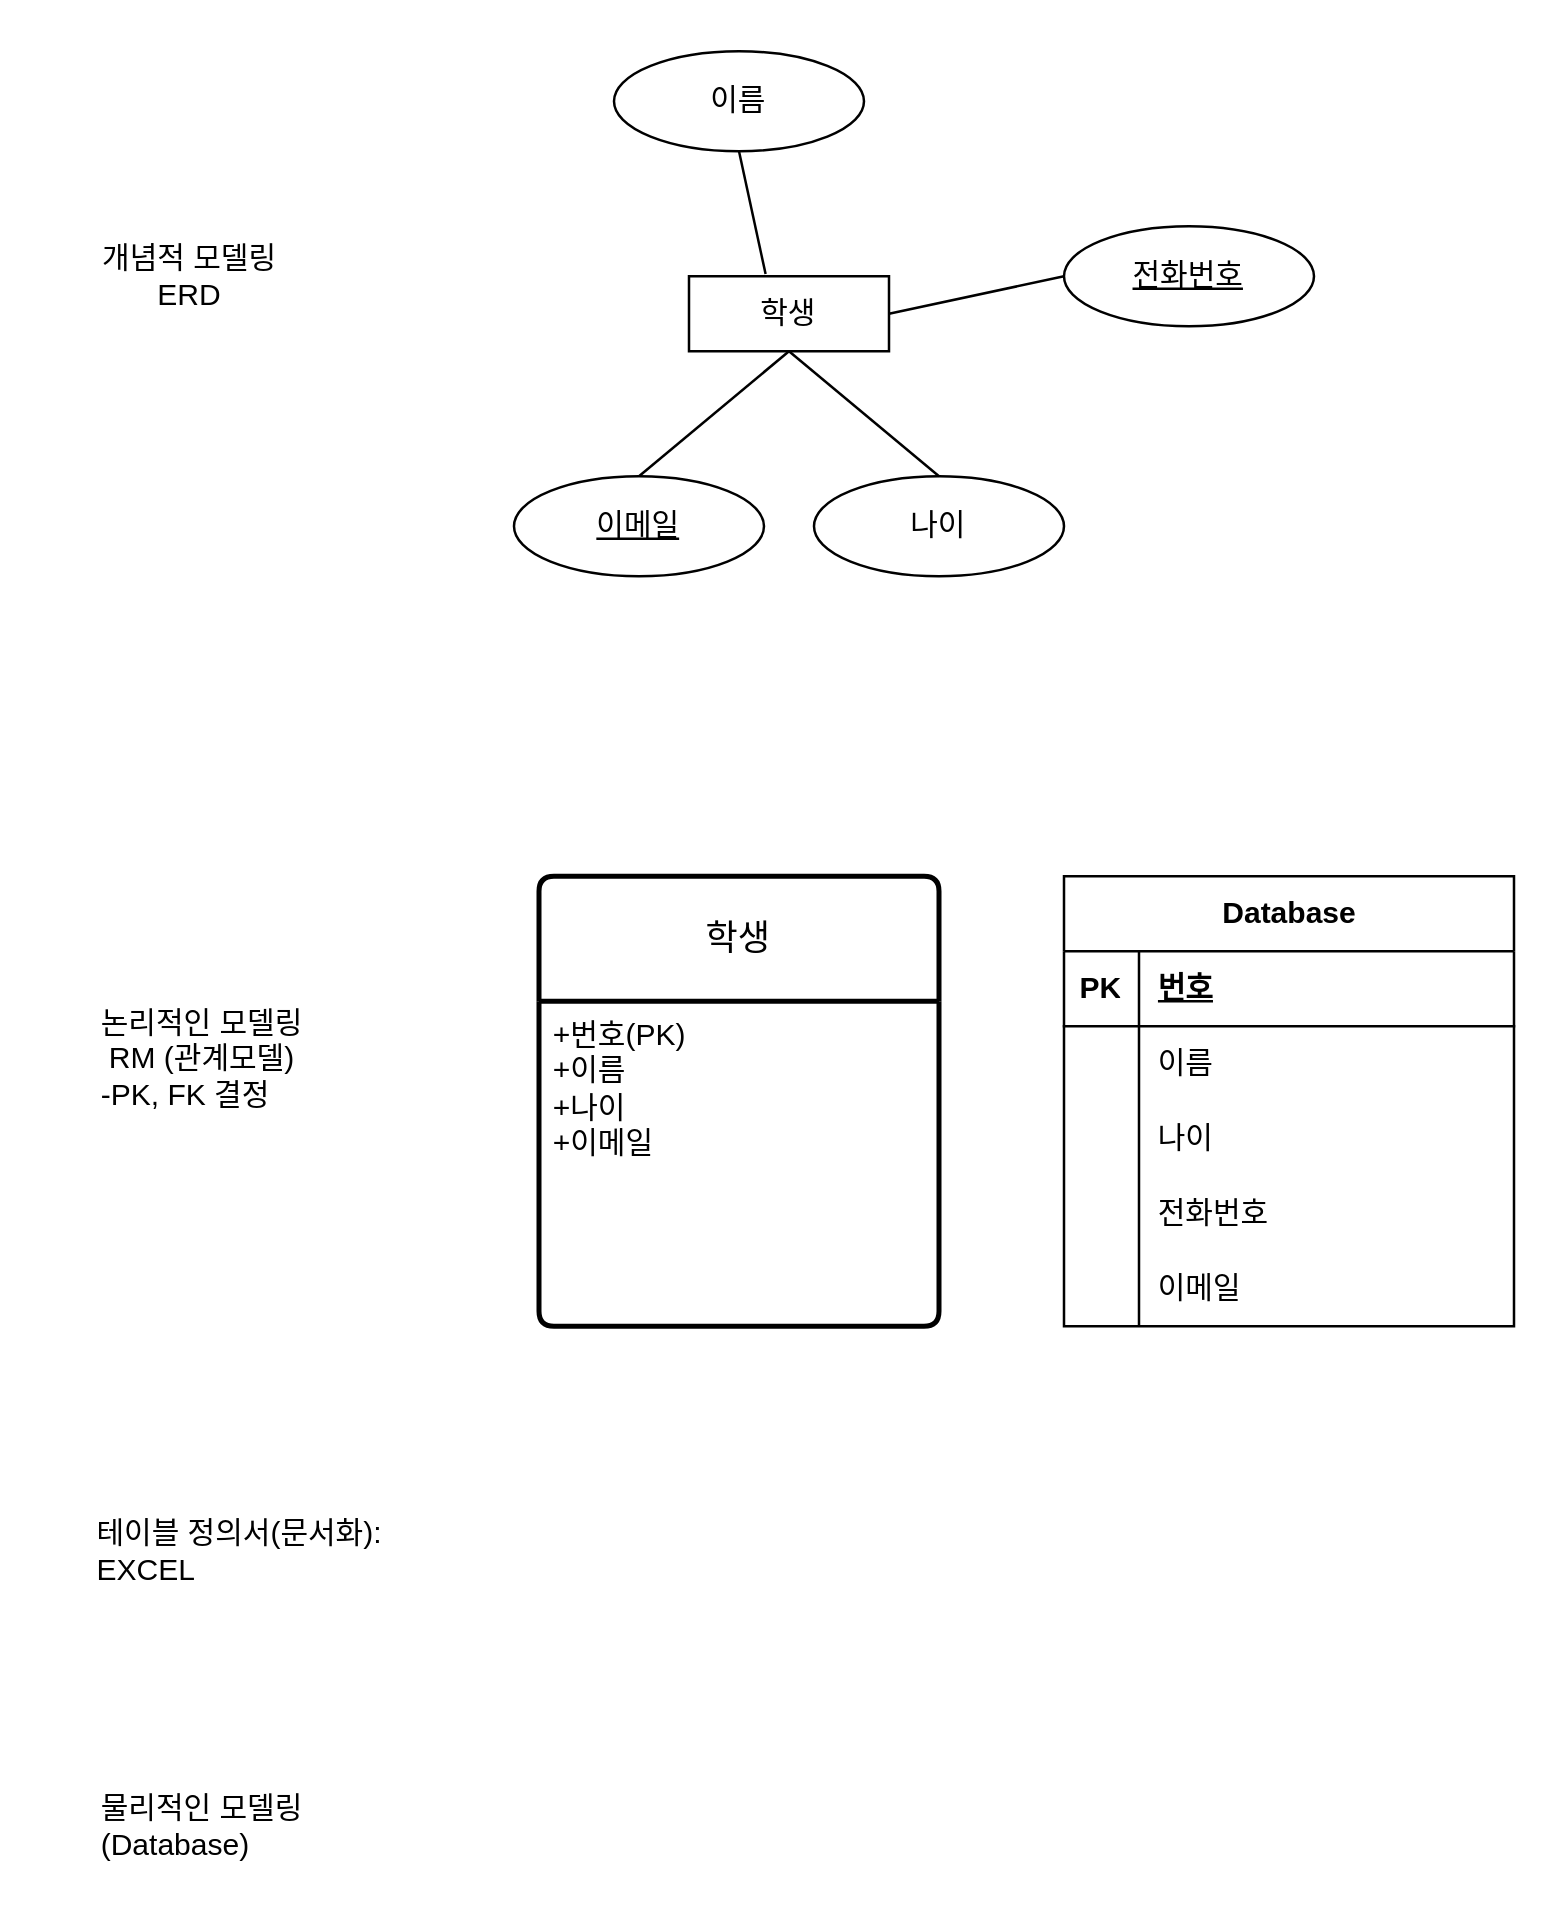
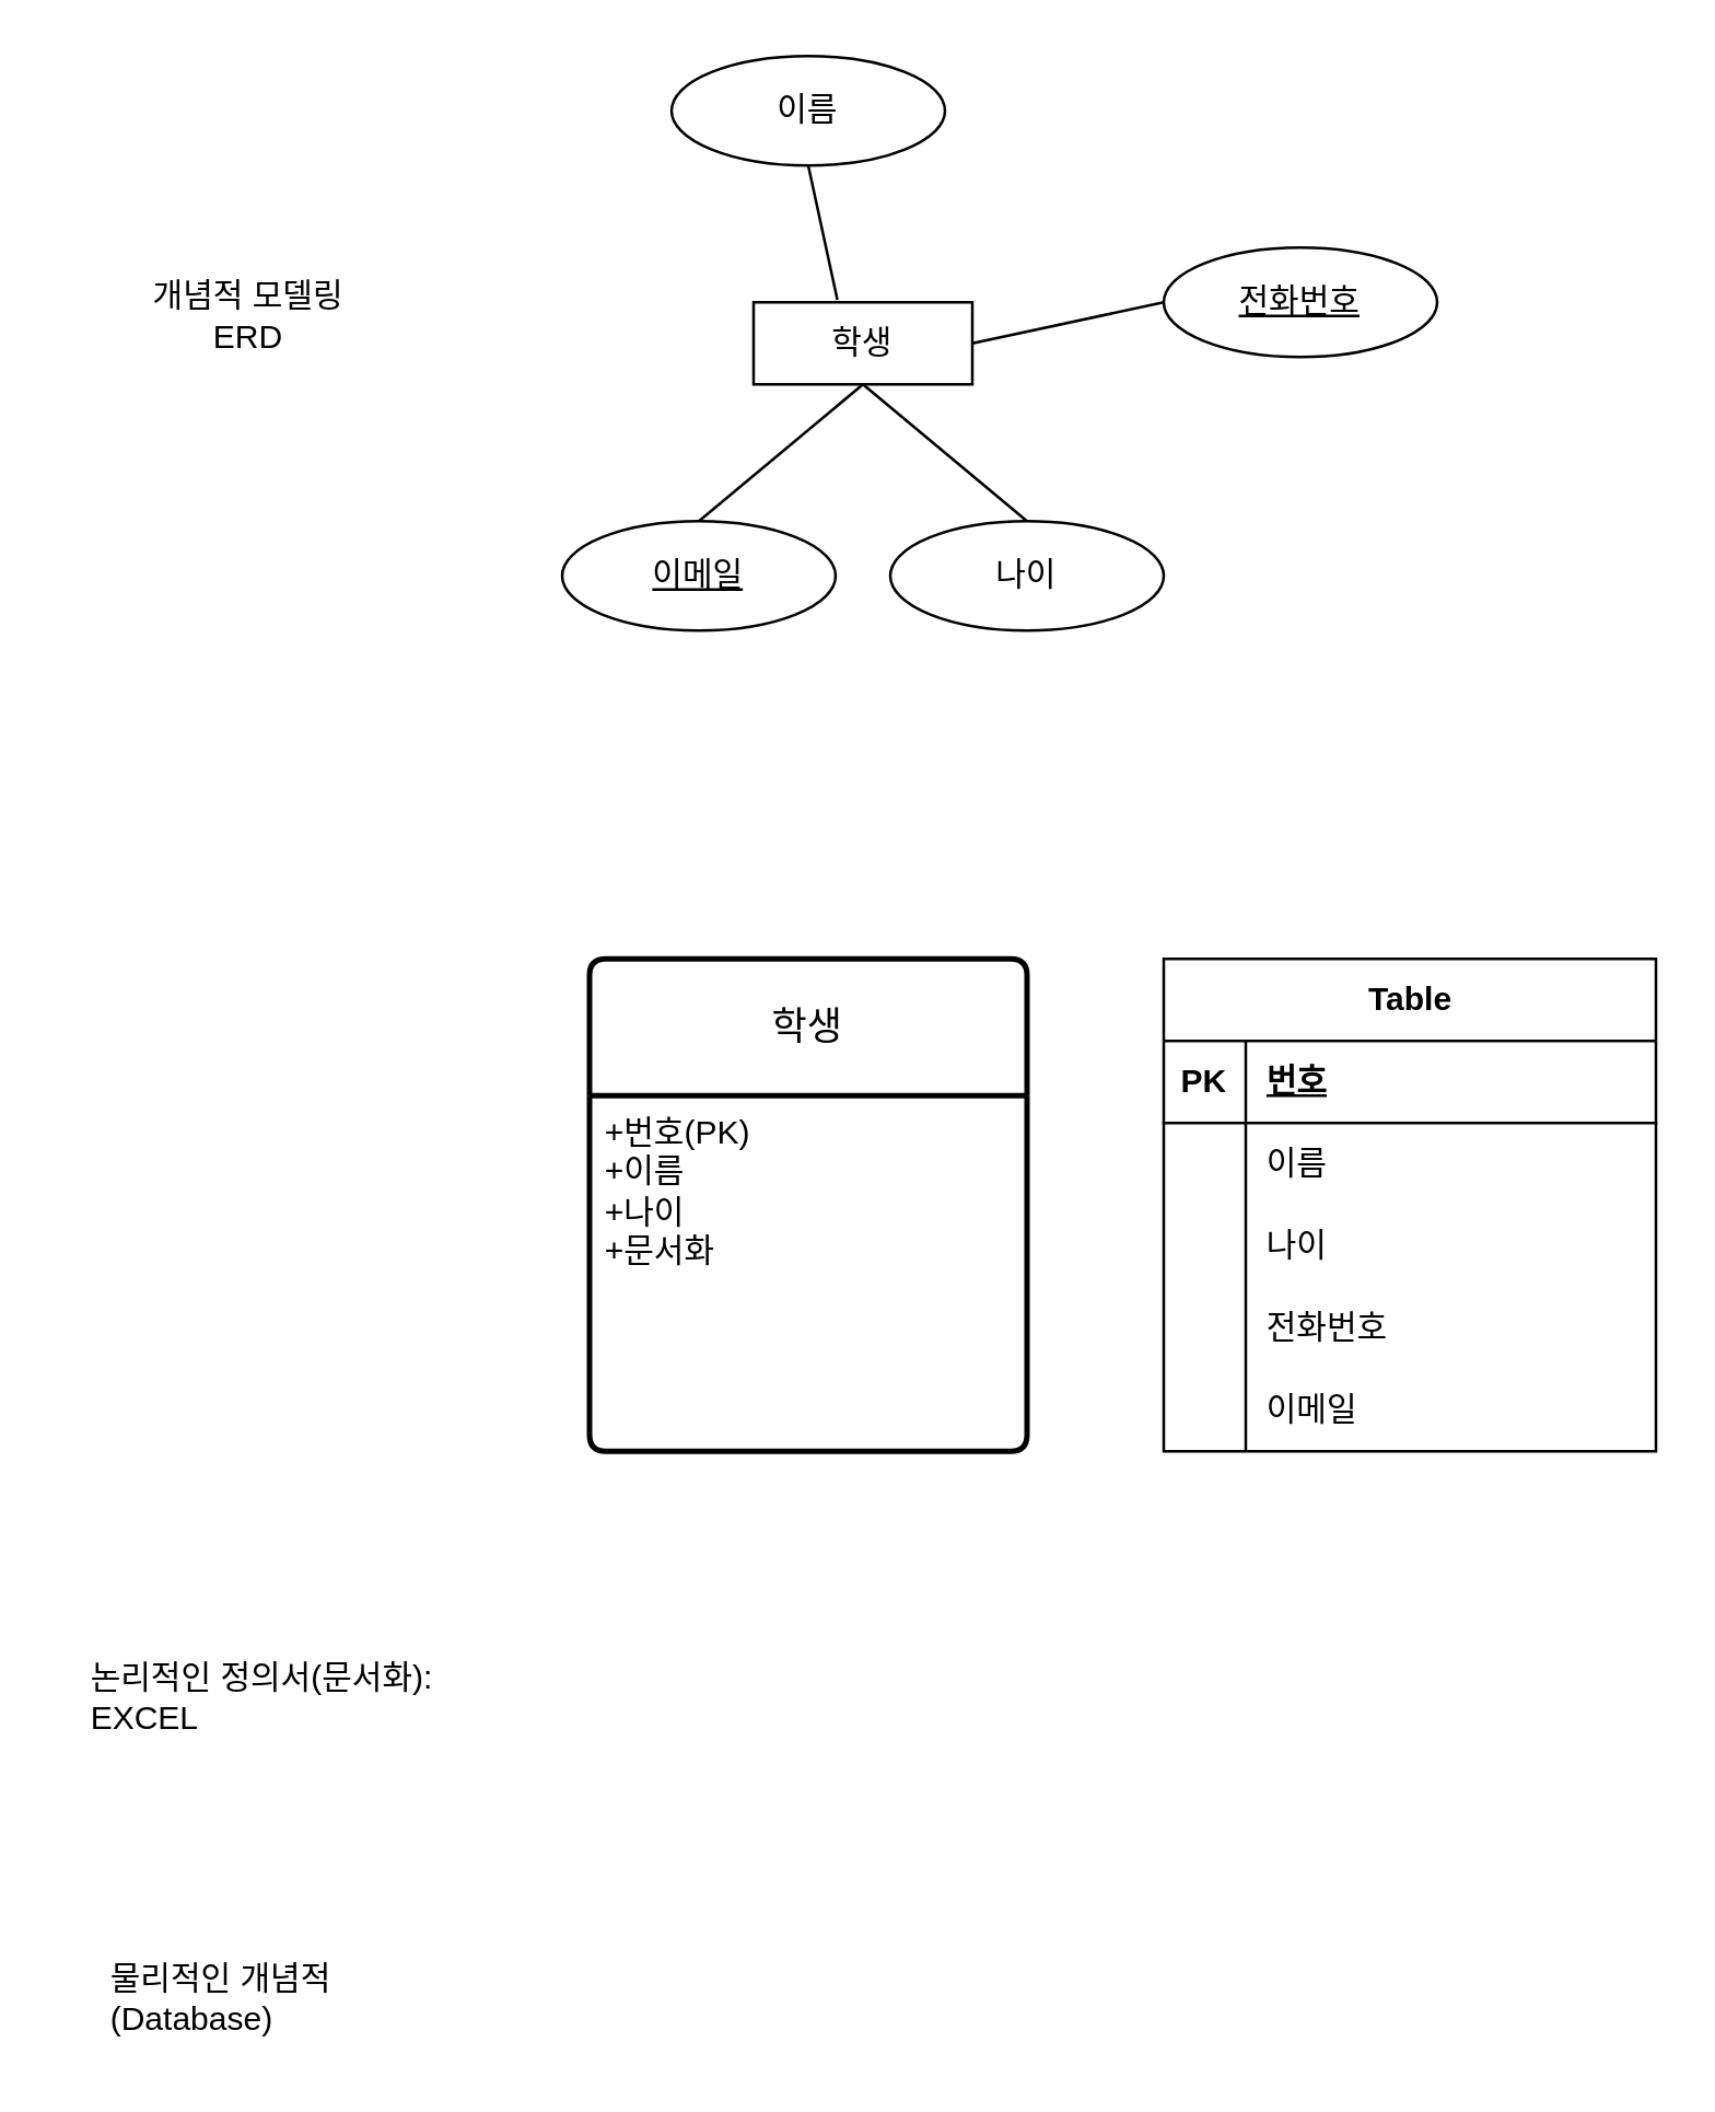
  <mxCell id="0" />
  <mxCell id="1" parent="0" />
  <mxCell id="2" value="학생" style="whiteSpace=wrap;html=1;align=center;" vertex="1" parent="1"><mxGeometry x="275" y="110" width="80" height="30" as="geometry" /></mxCell>
  <mxCell id="3" value="이름" style="ellipse;whiteSpace=wrap;html=1;align=center;" vertex="1" parent="1"><mxGeometry x="245" y="20" width="100" height="40" as="geometry" /></mxCell>
  <mxCell id="4" value="" style="endArrow=none;html=1;rounded=0;entryX=0.383;entryY=-0.029;entryDx=0;entryDy=0;exitX=0.5;exitY=1;exitDx=0;exitDy=0;entryPerimeter=0;" edge="1" parent="1" source="3" target="2"><mxGeometry relative="1" as="geometry"><mxPoint x="265" y="0" as="sourcePoint" /><mxPoint x="335" y="70" as="targetPoint" /></mxGeometry></mxCell>
  <mxCell id="5" value="&lt;u&gt;전화번호&lt;/u&gt;" style="ellipse;whiteSpace=wrap;html=1;align=center;" vertex="1" parent="1"><mxGeometry x="425" y="90" width="100" height="40" as="geometry" /></mxCell>
  <mxCell id="6" value="" style="endArrow=none;html=1;rounded=0;exitX=1;exitY=0.5;exitDx=0;exitDy=0;entryX=0;entryY=0.5;entryDx=0;entryDy=0;" edge="1" parent="1" source="2" target="5"><mxGeometry relative="1" as="geometry"><mxPoint x="335" y="114.5" as="sourcePoint" /><mxPoint x="495" y="114.5" as="targetPoint" /></mxGeometry></mxCell>
  <mxCell id="7" value="나이" style="ellipse;whiteSpace=wrap;html=1;align=center;" vertex="1" parent="1"><mxGeometry x="325" y="190" width="100" height="40" as="geometry" /></mxCell>
  <mxCell id="8" value="" style="endArrow=none;html=1;rounded=0;entryX=0.5;entryY=1;entryDx=0;entryDy=0;entryPerimeter=0;exitX=0.5;exitY=0;exitDx=0;exitDy=0;" edge="1" parent="1" source="10" target="2"><mxGeometry relative="1" as="geometry"><mxPoint x="265" y="230" as="sourcePoint" /><mxPoint x="325" y="160" as="targetPoint" /></mxGeometry></mxCell>
  <mxCell id="9" value="" style="endArrow=none;html=1;rounded=0;entryX=0.5;entryY=0;entryDx=0;entryDy=0;exitX=0.5;exitY=1;exitDx=0;exitDy=0;" edge="1" parent="1" source="2" target="7"><mxGeometry relative="1" as="geometry"><mxPoint x="325" y="150" as="sourcePoint" /><mxPoint x="455" y="160" as="targetPoint" /></mxGeometry></mxCell>
  <mxCell id="10" value="이메일" style="ellipse;whiteSpace=wrap;html=1;align=center;fontStyle=4" vertex="1" parent="1"><mxGeometry x="205" y="190" width="100" height="40" as="geometry" /></mxCell>
  <mxCell id="11" value="학생" style="swimlane;childLayout=stackLayout;horizontal=1;startSize=50;horizontalStack=0;rounded=1;fontSize=14;fontStyle=0;strokeWidth=2;resizeParent=0;resizeLast=1;shadow=0;dashed=0;align=center;arcSize=4;whiteSpace=wrap;html=1;" vertex="1" parent="1"><mxGeometry x="215" y="350" width="160" height="180" as="geometry" /></mxCell>
- <mxCell id="12" value="+번호(PK)&lt;br&gt;+이름&lt;br&gt;+나이&lt;br&gt;+이메일" style="align=left;strokeColor=none;fillColor=none;spacingLeft=4;fontSize=12;verticalAlign=top;resizable=0;rotatable=0;part=1;html=1;" vertex="1" parent="11"><mxGeometry y="50" width="160" height="130" as="geometry" /></mxCell>
- <mxCell id="13" value="Database" style="shape=table;startSize=30;container=1;collapsible=1;childLayout=tableLayout;fixedRows=1;rowLines=0;fontStyle=1;align=center;resizeLast=1;html=1;" vertex="1" parent="1"><mxGeometry x="425" y="350" width="180" height="180" as="geometry" /></mxCell>
+ <mxCell id="12" value="+번호(PK)&lt;br&gt;+이름&lt;br&gt;+나이&lt;br&gt;+문서화" style="align=left;strokeColor=none;fillColor=none;spacingLeft=4;fontSize=12;verticalAlign=top;resizable=0;rotatable=0;part=1;html=1;" vertex="1" parent="11"><mxGeometry y="50" width="160" height="130" as="geometry" /></mxCell>
+ <mxCell id="13" value="Table" style="shape=table;startSize=30;container=1;collapsible=1;childLayout=tableLayout;fixedRows=1;rowLines=0;fontStyle=1;align=center;resizeLast=1;html=1;" vertex="1" parent="1"><mxGeometry x="425" y="350" width="180" height="180" as="geometry" /></mxCell>
  <mxCell id="14" value="" style="shape=tableRow;horizontal=0;startSize=0;swimlaneHead=0;swimlaneBody=0;fillColor=none;collapsible=0;dropTarget=0;points=[[0,0.5],[1,0.5]];portConstraint=eastwest;top=0;left=0;right=0;bottom=1;" vertex="1" parent="13"><mxGeometry y="30" width="180" height="30" as="geometry" /></mxCell>
  <mxCell id="15" value="PK" style="shape=partialRectangle;connectable=0;fillColor=none;top=0;left=0;bottom=0;right=0;fontStyle=1;overflow=hidden;whiteSpace=wrap;html=1;" vertex="1" parent="14"><mxGeometry width="30" height="30" as="geometry"><mxRectangle width="30" height="30" as="alternateBounds" /></mxGeometry></mxCell>
  <mxCell id="16" value="번호&lt;span style=&quot;white-space: pre;&quot;&gt;&#09;&lt;/span&gt;" style="shape=partialRectangle;connectable=0;fillColor=none;top=0;left=0;bottom=0;right=0;align=left;spacingLeft=6;fontStyle=5;overflow=hidden;whiteSpace=wrap;html=1;" vertex="1" parent="14"><mxGeometry x="30" width="150" height="30" as="geometry"><mxRectangle width="150" height="30" as="alternateBounds" /></mxGeometry></mxCell>
  <mxCell id="17" value="" style="shape=tableRow;horizontal=0;startSize=0;swimlaneHead=0;swimlaneBody=0;fillColor=none;collapsible=0;dropTarget=0;points=[[0,0.5],[1,0.5]];portConstraint=eastwest;top=0;left=0;right=0;bottom=0;" vertex="1" parent="13"><mxGeometry y="60" width="180" height="30" as="geometry" /></mxCell>
  <mxCell id="18" value="" style="shape=partialRectangle;connectable=0;fillColor=none;top=0;left=0;bottom=0;right=0;editable=1;overflow=hidden;whiteSpace=wrap;html=1;" vertex="1" parent="17"><mxGeometry width="30" height="30" as="geometry"><mxRectangle width="30" height="30" as="alternateBounds" /></mxGeometry></mxCell>
  <mxCell id="19" value="이름&lt;span style=&quot;white-space: pre;&quot;&gt;&#09;&lt;/span&gt;" style="shape=partialRectangle;connectable=0;fillColor=none;top=0;left=0;bottom=0;right=0;align=left;spacingLeft=6;overflow=hidden;whiteSpace=wrap;html=1;" vertex="1" parent="17"><mxGeometry x="30" width="150" height="30" as="geometry"><mxRectangle width="150" height="30" as="alternateBounds" /></mxGeometry></mxCell>
  <mxCell id="20" value="" style="shape=tableRow;horizontal=0;startSize=0;swimlaneHead=0;swimlaneBody=0;fillColor=none;collapsible=0;dropTarget=0;points=[[0,0.5],[1,0.5]];portConstraint=eastwest;top=0;left=0;right=0;bottom=0;" vertex="1" parent="13"><mxGeometry y="90" width="180" height="30" as="geometry" /></mxCell>
  <mxCell id="21" value="" style="shape=partialRectangle;connectable=0;fillColor=none;top=0;left=0;bottom=0;right=0;editable=1;overflow=hidden;whiteSpace=wrap;html=1;" vertex="1" parent="20"><mxGeometry width="30" height="30" as="geometry"><mxRectangle width="30" height="30" as="alternateBounds" /></mxGeometry></mxCell>
  <mxCell id="22" value="나이" style="shape=partialRectangle;connectable=0;fillColor=none;top=0;left=0;bottom=0;right=0;align=left;spacingLeft=6;overflow=hidden;whiteSpace=wrap;html=1;" vertex="1" parent="20"><mxGeometry x="30" width="150" height="30" as="geometry"><mxRectangle width="150" height="30" as="alternateBounds" /></mxGeometry></mxCell>
  <mxCell id="23" value="" style="shape=tableRow;horizontal=0;startSize=0;swimlaneHead=0;swimlaneBody=0;fillColor=none;collapsible=0;dropTarget=0;points=[[0,0.5],[1,0.5]];portConstraint=eastwest;top=0;left=0;right=0;bottom=0;" vertex="1" parent="13"><mxGeometry y="120" width="180" height="30" as="geometry" /></mxCell>
  <mxCell id="24" value="" style="shape=partialRectangle;connectable=0;fillColor=none;top=0;left=0;bottom=0;right=0;editable=1;overflow=hidden;whiteSpace=wrap;html=1;" vertex="1" parent="23"><mxGeometry width="30" height="30" as="geometry"><mxRectangle width="30" height="30" as="alternateBounds" /></mxGeometry></mxCell>
  <mxCell id="25" value="전화번호" style="shape=partialRectangle;connectable=0;fillColor=none;top=0;left=0;bottom=0;right=0;align=left;spacingLeft=6;overflow=hidden;whiteSpace=wrap;html=1;" vertex="1" parent="23"><mxGeometry x="30" width="150" height="30" as="geometry"><mxRectangle width="150" height="30" as="alternateBounds" /></mxGeometry></mxCell>
  <mxCell id="26" value="" style="shape=tableRow;horizontal=0;startSize=0;swimlaneHead=0;swimlaneBody=0;fillColor=none;collapsible=0;dropTarget=0;points=[[0,0.5],[1,0.5]];portConstraint=eastwest;top=0;left=0;right=0;bottom=0;" vertex="1" parent="13"><mxGeometry y="150" width="180" height="30" as="geometry" /></mxCell>
  <mxCell id="27" value="" style="shape=partialRectangle;connectable=0;fillColor=none;top=0;left=0;bottom=0;right=0;editable=1;overflow=hidden;whiteSpace=wrap;html=1;" vertex="1" parent="26"><mxGeometry width="30" height="30" as="geometry"><mxRectangle width="30" height="30" as="alternateBounds" /></mxGeometry></mxCell>
  <mxCell id="28" value="이메일" style="shape=partialRectangle;connectable=0;fillColor=none;top=0;left=0;bottom=0;right=0;align=left;spacingLeft=6;overflow=hidden;whiteSpace=wrap;html=1;" vertex="1" parent="26"><mxGeometry x="30" width="150" height="30" as="geometry"><mxRectangle width="150" height="30" as="alternateBounds" /></mxGeometry></mxCell>
- <mxCell id="29" value="논리적인 모델링&lt;br&gt;RM (관계모델)&lt;br&gt;&lt;div style=&quot;text-align: left;&quot;&gt;-PK, FK 결정&lt;/div&gt;" style="text;html=1;align=center;verticalAlign=middle;resizable=0;points=[];autosize=1;strokeColor=none;fillColor=none;" vertex="1" parent="1"><mxGeometry y="393" width="110" height="60" as="geometry" x="25" /></mxCell>
- <mxCell id="30" value="개념적 모델링&lt;br&gt;ERD" style="text;html=1;align=center;verticalAlign=middle;resizable=0;points=[];autosize=1;strokeColor=none;fillColor=none;" vertex="1" parent="1"><mxGeometry y="90" width="100" height="40" as="geometry" x="25" /></mxCell>
- <mxCell id="31" value="테이블 정의서(문서화):&lt;br&gt;&lt;div style=&quot;text-align: left;&quot;&gt;&lt;span style=&quot;background-color: initial;&quot;&gt;EXCEL&lt;/span&gt;&lt;/div&gt;" style="text;html=1;align=center;verticalAlign=middle;resizable=0;points=[];autosize=1;strokeColor=none;fillColor=none;" vertex="1" parent="1"><mxGeometry x="20" y="600" width="150" height="40" as="geometry" /></mxCell>
- <mxCell id="32" value="물리적인 모델링&lt;br&gt;&lt;div style=&quot;text-align: left;&quot;&gt;&lt;span style=&quot;background-color: initial;&quot;&gt;(Database)&lt;/span&gt;&lt;/div&gt;" style="text;html=1;align=center;verticalAlign=middle;resizable=0;points=[];autosize=1;strokeColor=none;fillColor=none;" vertex="1" parent="1"><mxGeometry y="710" width="110" height="40" as="geometry" x="25" /></mxCell>
+ <mxCell id="30" value="개념적 모델링&lt;br&gt;ERD" style="text;html=1;align=center;verticalAlign=middle;resizable=0;points=[];autosize=1;strokeColor=none;fillColor=none;" vertex="1" parent="1"><mxGeometry x="40" y="95" width="100" height="40" as="geometry" /></mxCell>
+ <mxCell id="31" value="논리적인 정의서(문서화):&lt;br&gt;&lt;div style=&quot;text-align: left;&quot;&gt;&lt;span style=&quot;background-color: initial;&quot;&gt;EXCEL&lt;/span&gt;&lt;/div&gt;" style="text;html=1;align=center;verticalAlign=middle;resizable=0;points=[];autosize=1;strokeColor=none;fillColor=none;" vertex="1" parent="1"><mxGeometry x="20" y="600" width="150" height="40" as="geometry" /></mxCell>
+ <mxCell id="32" value="물리적인 개념적&lt;br&gt;&lt;div style=&quot;text-align: left;&quot;&gt;&lt;span style=&quot;background-color: initial;&quot;&gt;(Database)&lt;/span&gt;&lt;/div&gt;" style="text;html=1;align=center;verticalAlign=middle;resizable=0;points=[];autosize=1;strokeColor=none;fillColor=none;" vertex="1" parent="1"><mxGeometry y="710" width="110" height="40" as="geometry" x="25" /></mxCell>
